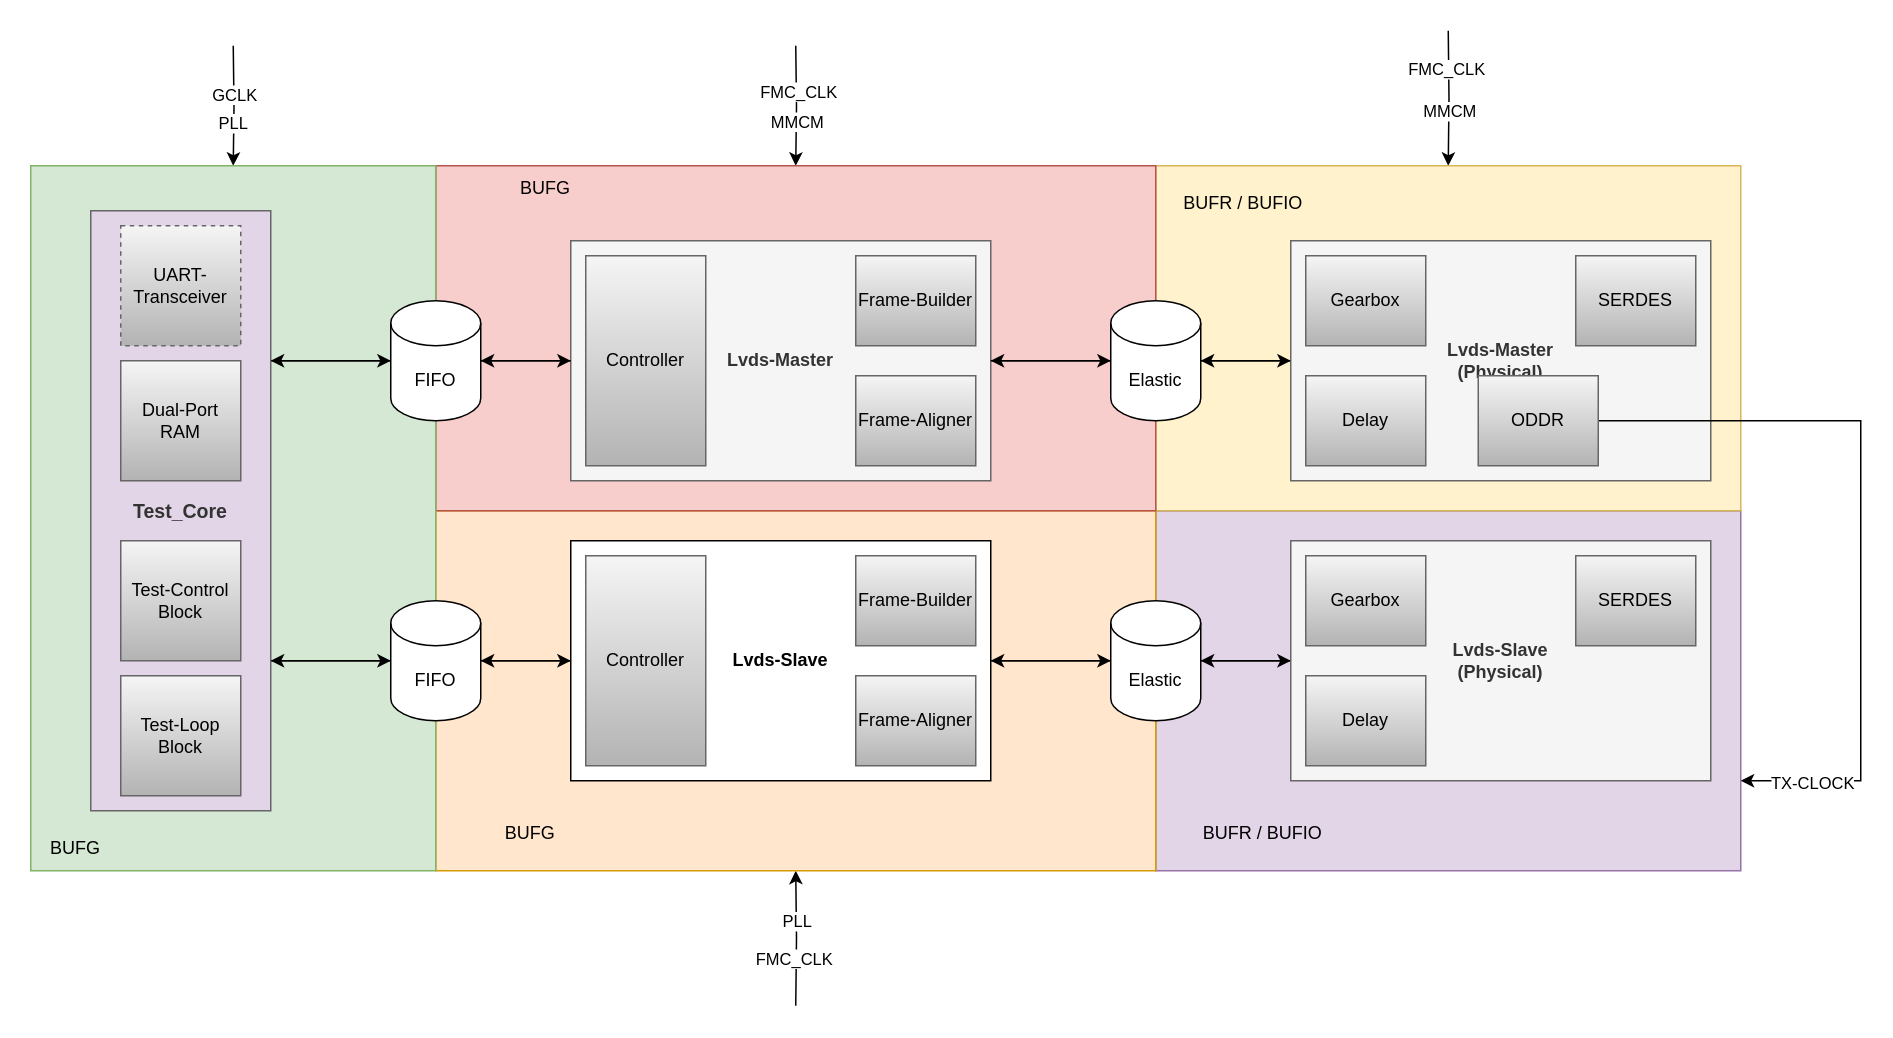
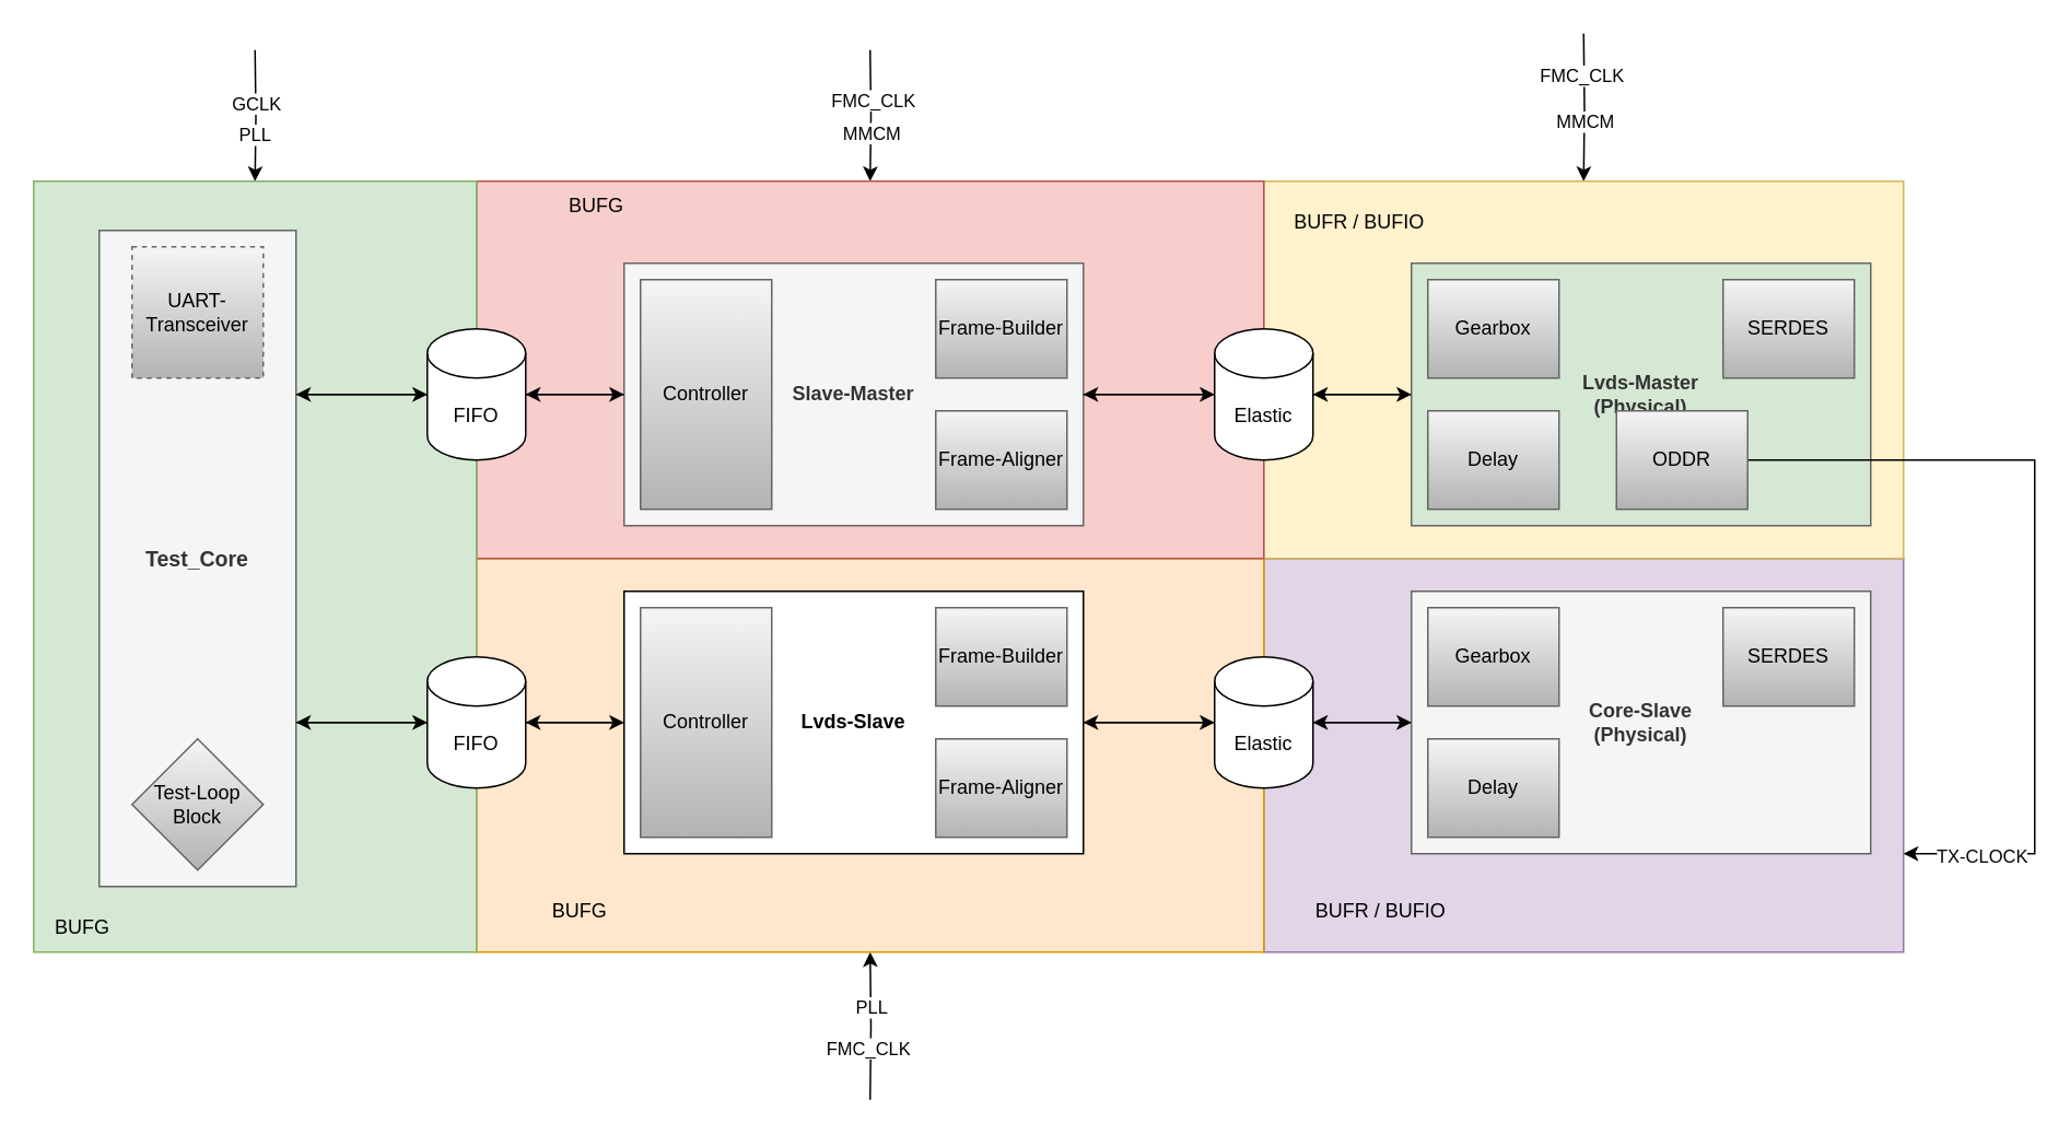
  <mxCell id="0" />
  <mxCell id="1" parent="0" />
  <mxCell id="2" value="" style="rounded=0;whiteSpace=wrap;html=1;fillColor=#e1d5e7;strokeColor=#9673a6;" parent="1" vertex="1"><mxGeometry x="770" y="340" width="390" height="240" as="geometry" /></mxCell>
  <mxCell id="3" style="edgeStyle=orthogonalEdgeStyle;rounded=0;orthogonalLoop=1;jettySize=auto;html=1;" parent="1" target="6" edge="1"><mxGeometry relative="1" as="geometry"><mxPoint x="965" y="20" as="sourcePoint" /></mxGeometry></mxCell>
  <mxCell id="4" value="FMC_CLK" style="edgeLabel;html=1;align=center;verticalAlign=middle;resizable=0;points=[];" parent="3" vertex="1" connectable="0"><mxGeometry x="-0.448" y="-2" relative="1" as="geometry"><mxPoint as="offset" /></mxGeometry></mxCell>
  <mxCell id="5" value="MMCM" style="edgeLabel;html=1;align=center;verticalAlign=middle;resizable=0;points=[];" parent="3" vertex="1" connectable="0"><mxGeometry x="0.204" relative="1" as="geometry"><mxPoint as="offset" /></mxGeometry></mxCell>
  <mxCell id="6" value="" style="rounded=0;whiteSpace=wrap;html=1;fillColor=#fff2cc;strokeColor=#d6b656;" parent="1" vertex="1"><mxGeometry x="770" y="110" width="390" height="230" as="geometry" /></mxCell>
  <mxCell id="7" style="edgeStyle=orthogonalEdgeStyle;rounded=0;orthogonalLoop=1;jettySize=auto;html=1;" parent="1" target="10" edge="1"><mxGeometry relative="1" as="geometry"><mxPoint x="530" y="670" as="sourcePoint" /></mxGeometry></mxCell>
  <mxCell id="8" value="FMC_CLK" style="edgeLabel;html=1;align=center;verticalAlign=middle;resizable=0;points=[];" parent="7" vertex="1" connectable="0"><mxGeometry x="-0.316" y="2" relative="1" as="geometry"><mxPoint as="offset" /></mxGeometry></mxCell>
  <mxCell id="9" value="PLL" style="edgeLabel;html=1;align=center;verticalAlign=middle;resizable=0;points=[];" parent="7" vertex="1" connectable="0"><mxGeometry x="0.249" relative="1" as="geometry"><mxPoint as="offset" /></mxGeometry></mxCell>
  <mxCell id="10" value="" style="rounded=0;whiteSpace=wrap;html=1;fillColor=#ffe6cc;strokeColor=#d79b00;" parent="1" vertex="1"><mxGeometry x="290" y="340" width="480" height="240" as="geometry" /></mxCell>
  <mxCell id="11" style="edgeStyle=orthogonalEdgeStyle;rounded=0;orthogonalLoop=1;jettySize=auto;html=1;" parent="1" target="14" edge="1"><mxGeometry relative="1" as="geometry"><mxPoint x="530" y="30" as="sourcePoint" /></mxGeometry></mxCell>
  <mxCell id="12" value="FMC_CLK" style="edgeLabel;html=1;align=center;verticalAlign=middle;resizable=0;points=[];" parent="11" vertex="1" connectable="0"><mxGeometry x="-0.234" y="1" relative="1" as="geometry"><mxPoint as="offset" /></mxGeometry></mxCell>
  <mxCell id="13" value="MMCM" style="edgeLabel;html=1;align=center;verticalAlign=middle;resizable=0;points=[];" parent="11" vertex="1" connectable="0"><mxGeometry x="0.277" relative="1" as="geometry"><mxPoint as="offset" /></mxGeometry></mxCell>
  <mxCell id="14" value="" style="rounded=0;whiteSpace=wrap;html=1;fillColor=#f8cecc;strokeColor=#b85450;" parent="1" vertex="1"><mxGeometry x="290" y="110" width="480" height="230" as="geometry" /></mxCell>
  <mxCell id="15" style="edgeStyle=orthogonalEdgeStyle;rounded=0;orthogonalLoop=1;jettySize=auto;html=1;" parent="1" target="18" edge="1"><mxGeometry relative="1" as="geometry"><mxPoint x="155" y="30" as="sourcePoint" /></mxGeometry></mxCell>
  <mxCell id="16" value="GCLK" style="edgeLabel;html=1;align=center;verticalAlign=middle;resizable=0;points=[];" parent="15" vertex="1" connectable="0"><mxGeometry x="-0.193" relative="1" as="geometry"><mxPoint y="1" as="offset" /></mxGeometry></mxCell>
  <mxCell id="17" value="PLL" style="edgeLabel;html=1;align=center;verticalAlign=middle;resizable=0;points=[];" parent="15" vertex="1" connectable="0"><mxGeometry x="0.292" y="-1" relative="1" as="geometry"><mxPoint as="offset" /></mxGeometry></mxCell>
  <mxCell id="18" value="" style="rounded=0;whiteSpace=wrap;html=1;fillColor=#d5e8d4;strokeColor=#82b366;" parent="1" vertex="1"><mxGeometry x="20" y="110" width="270" height="470" as="geometry" /></mxCell>
  <mxCell id="19" style="edgeStyle=orthogonalEdgeStyle;rounded=0;orthogonalLoop=1;jettySize=auto;html=1;exitX=1;exitY=0.25;exitDx=0;exitDy=0;" parent="1" source="21" target="24" edge="1"><mxGeometry relative="1" as="geometry" /></mxCell>
  <mxCell id="20" style="edgeStyle=orthogonalEdgeStyle;rounded=0;orthogonalLoop=1;jettySize=auto;html=1;exitX=1;exitY=0.75;exitDx=0;exitDy=0;" parent="1" source="21" target="27" edge="1"><mxGeometry relative="1" as="geometry" /></mxCell>
- <mxCell id="21" value="&lt;b&gt;&lt;font style=&quot;font-size: 13px;&quot;&gt;Test_Core&lt;/font&gt;&lt;/b&gt;" style="rounded=0;whiteSpace=wrap;html=1;fillColor=#e1d5e7;fontColor=#333333;strokeColor=#666666;" parent="1" vertex="1"><mxGeometry x="60" y="140" width="120" height="400" as="geometry" /></mxCell>
+ <mxCell id="21" value="&lt;b&gt;&lt;font style=&quot;font-size: 13px;&quot;&gt;Test_Core&lt;/font&gt;&lt;/b&gt;" style="rounded=0;whiteSpace=wrap;html=1;fillColor=#f5f5f5;fontColor=#333333;strokeColor=#666666;" parent="1" vertex="1"><mxGeometry x="60" y="140" width="120" height="400" as="geometry" /></mxCell>
  <mxCell id="22" style="edgeStyle=orthogonalEdgeStyle;rounded=0;orthogonalLoop=1;jettySize=auto;html=1;entryX=0;entryY=0.5;entryDx=0;entryDy=0;" parent="1" source="24" target="35" edge="1"><mxGeometry relative="1" as="geometry" /></mxCell>
  <mxCell id="23" style="edgeStyle=orthogonalEdgeStyle;rounded=0;orthogonalLoop=1;jettySize=auto;html=1;entryX=1;entryY=0.25;entryDx=0;entryDy=0;" parent="1" source="24" target="21" edge="1"><mxGeometry relative="1" as="geometry" /></mxCell>
  <mxCell id="24" value="FIFO" style="shape=cylinder3;whiteSpace=wrap;html=1;boundedLbl=1;backgroundOutline=1;size=15;" parent="1" vertex="1"><mxGeometry x="260" y="200" width="60" height="80" as="geometry" /></mxCell>
  <mxCell id="25" style="edgeStyle=orthogonalEdgeStyle;rounded=0;orthogonalLoop=1;jettySize=auto;html=1;entryX=0;entryY=0.5;entryDx=0;entryDy=0;" parent="1" source="27" target="34" edge="1"><mxGeometry relative="1" as="geometry" /></mxCell>
  <mxCell id="26" style="edgeStyle=orthogonalEdgeStyle;rounded=0;orthogonalLoop=1;jettySize=auto;html=1;entryX=1;entryY=0.75;entryDx=0;entryDy=0;" parent="1" source="27" target="21" edge="1"><mxGeometry relative="1" as="geometry" /></mxCell>
  <mxCell id="27" value="FIFO" style="shape=cylinder3;whiteSpace=wrap;html=1;boundedLbl=1;backgroundOutline=1;size=15;" parent="1" vertex="1"><mxGeometry x="260" y="400" width="60" height="80" as="geometry" /></mxCell>
  <mxCell id="28" value="BUFG" style="text;html=1;align=center;verticalAlign=middle;whiteSpace=wrap;rounded=0;" parent="1" vertex="1"><mxGeometry x="20" y="550" width="60" height="30" as="geometry" /></mxCell>
  <mxCell id="29" value="UART-&lt;div&gt;Transceiver&lt;/div&gt;" style="whiteSpace=wrap;html=1;aspect=fixed;fillColor=#f5f5f5;strokeColor=#666666;gradientColor=#b3b3b3;dashed=1;" parent="1" vertex="1"><mxGeometry x="80" y="150" width="80" height="80" as="geometry" /></mxCell>
- <mxCell id="30" value="Dual-Port&lt;div&gt;RAM&lt;/div&gt;" style="whiteSpace=wrap;html=1;aspect=fixed;fillColor=#f5f5f5;strokeColor=#666666;gradientColor=#b3b3b3;" parent="1" vertex="1"><mxGeometry x="80" y="240" width="80" height="80" as="geometry" /></mxCell>
- <mxCell id="31" value="Test-Control&lt;div&gt;Block&lt;/div&gt;" style="whiteSpace=wrap;html=1;aspect=fixed;fillColor=#f5f5f5;strokeColor=#666666;gradientColor=#b3b3b3;" parent="1" vertex="1"><mxGeometry x="80" y="360" width="80" height="80" as="geometry" /></mxCell>
- <mxCell id="32" value="Test-Loop&lt;div&gt;Block&lt;/div&gt;" style="whiteSpace=wrap;html=1;aspect=fixed;fillColor=#f5f5f5;strokeColor=#666666;gradientColor=#b3b3b3;" parent="1" vertex="1"><mxGeometry x="80" y="450" width="80" height="80" as="geometry" /></mxCell>
+ <mxCell id="32" value="Test-Loop&lt;div&gt;Block&lt;/div&gt;" style="rhombus;whiteSpace=wrap;html=1;aspect=fixed;fillColor=#f5f5f5;strokeColor=#666666;gradientColor=#b3b3b3;" parent="1" vertex="1"><mxGeometry x="80" y="450" width="80" height="80" as="geometry" /></mxCell>
  <mxCell id="33" style="edgeStyle=orthogonalEdgeStyle;rounded=0;orthogonalLoop=1;jettySize=auto;html=1;" parent="1" source="34" target="27" edge="1"><mxGeometry relative="1" as="geometry" /></mxCell>
  <mxCell id="34" value="&lt;b&gt;Lvds-Slave&lt;/b&gt;" style="rounded=0;whiteSpace=wrap;html=1;" parent="1" vertex="1"><mxGeometry x="380" y="360" width="280" height="160" as="geometry" /></mxCell>
- <mxCell id="35" value="&lt;b&gt;Lvds-Master&lt;/b&gt;" style="rounded=0;whiteSpace=wrap;html=1;fillColor=#f5f5f5;fontColor=#333333;strokeColor=#666666;" parent="1" vertex="1"><mxGeometry x="380" y="160" width="280" height="160" as="geometry" /></mxCell>
+ <mxCell id="35" value="&lt;b&gt;Slave-Master&lt;/b&gt;" style="rounded=0;whiteSpace=wrap;html=1;fillColor=#f5f5f5;fontColor=#333333;strokeColor=#666666;" parent="1" vertex="1"><mxGeometry x="380" y="160" width="280" height="160" as="geometry" /></mxCell>
  <mxCell id="36" style="edgeStyle=orthogonalEdgeStyle;rounded=0;orthogonalLoop=1;jettySize=auto;html=1;entryX=1;entryY=0.5;entryDx=0;entryDy=0;entryPerimeter=0;" parent="1" source="35" target="24" edge="1"><mxGeometry relative="1" as="geometry" /></mxCell>
  <mxCell id="37" value="Frame-Builder" style="rounded=0;whiteSpace=wrap;html=1;fillColor=#f5f5f5;strokeColor=#666666;gradientColor=#b3b3b3;" parent="1" vertex="1"><mxGeometry x="570" y="170" width="80" height="60" as="geometry" /></mxCell>
  <mxCell id="38" value="Frame-Aligner" style="rounded=0;whiteSpace=wrap;html=1;fillColor=#f5f5f5;strokeColor=#666666;gradientColor=#b3b3b3;" parent="1" vertex="1"><mxGeometry x="570" y="250" width="80" height="60" as="geometry" /></mxCell>
  <mxCell id="39" value="BUFG&amp;nbsp;" style="text;html=1;align=center;verticalAlign=middle;whiteSpace=wrap;rounded=0;" parent="1" vertex="1"><mxGeometry x="300" y="110" width="130" height="30" as="geometry" /></mxCell>
  <mxCell id="40" value="Controller" style="rounded=0;whiteSpace=wrap;html=1;fillColor=#f5f5f5;strokeColor=#666666;gradientColor=#b3b3b3;" parent="1" vertex="1"><mxGeometry x="390" y="170" width="80" height="140" as="geometry" /></mxCell>
  <mxCell id="41" value="Frame-Aligner" style="rounded=0;whiteSpace=wrap;html=1;fillColor=#f5f5f5;strokeColor=#666666;gradientColor=#b3b3b3;" parent="1" vertex="1"><mxGeometry x="570" y="450" width="80" height="60" as="geometry" /></mxCell>
  <mxCell id="42" value="Frame-Builder" style="rounded=0;whiteSpace=wrap;html=1;fillColor=#f5f5f5;strokeColor=#666666;gradientColor=#b3b3b3;" parent="1" vertex="1"><mxGeometry x="570" y="370" width="80" height="60" as="geometry" /></mxCell>
  <mxCell id="43" value="Controller" style="rounded=0;whiteSpace=wrap;html=1;fillColor=#f5f5f5;strokeColor=#666666;gradientColor=#b3b3b3;" parent="1" vertex="1"><mxGeometry x="390" y="370" width="80" height="140" as="geometry" /></mxCell>
  <mxCell id="44" style="edgeStyle=orthogonalEdgeStyle;rounded=0;orthogonalLoop=1;jettySize=auto;html=1;" parent="1" source="45" edge="1"><mxGeometry relative="1" as="geometry"><mxPoint x="800" y="240" as="targetPoint" /></mxGeometry></mxCell>
- <mxCell id="45" value="&lt;b&gt;Lvds-Master&lt;/b&gt;&lt;div&gt;&lt;b&gt;(Physical)&lt;/b&gt;&lt;/div&gt;" style="rounded=0;whiteSpace=wrap;html=1;fillColor=#f5f5f5;fontColor=#333333;strokeColor=#666666;" parent="1" vertex="1"><mxGeometry x="860" y="160" width="280" height="160" as="geometry" /></mxCell>
+ <mxCell id="45" value="&lt;b&gt;Lvds-Master&lt;/b&gt;&lt;div&gt;&lt;b&gt;(Physical)&lt;/b&gt;&lt;/div&gt;" style="rounded=0;whiteSpace=wrap;html=1;fillColor=#d5e8d4;fontColor=#333333;strokeColor=#666666;" parent="1" vertex="1"><mxGeometry x="860" y="160" width="280" height="160" as="geometry" /></mxCell>
  <mxCell id="46" style="edgeStyle=orthogonalEdgeStyle;rounded=0;orthogonalLoop=1;jettySize=auto;html=1;entryX=1;entryY=0.5;entryDx=0;entryDy=0;" parent="1" source="48" target="35" edge="1"><mxGeometry relative="1" as="geometry" /></mxCell>
  <mxCell id="47" style="edgeStyle=orthogonalEdgeStyle;rounded=0;orthogonalLoop=1;jettySize=auto;html=1;entryX=0;entryY=0.5;entryDx=0;entryDy=0;" parent="1" source="48" target="45" edge="1"><mxGeometry relative="1" as="geometry" /></mxCell>
  <mxCell id="48" value="Elastic" style="shape=cylinder3;whiteSpace=wrap;html=1;boundedLbl=1;backgroundOutline=1;size=15;" parent="1" vertex="1"><mxGeometry x="740" y="200" width="60" height="80" as="geometry" /></mxCell>
  <mxCell id="49" style="edgeStyle=orthogonalEdgeStyle;rounded=0;orthogonalLoop=1;jettySize=auto;html=1;entryX=0;entryY=0.5;entryDx=0;entryDy=0;entryPerimeter=0;" parent="1" source="35" target="48" edge="1"><mxGeometry relative="1" as="geometry" /></mxCell>
  <mxCell id="50" style="edgeStyle=orthogonalEdgeStyle;rounded=0;orthogonalLoop=1;jettySize=auto;html=1;" parent="1" source="51" edge="1"><mxGeometry relative="1" as="geometry"><mxPoint x="800" y="440" as="targetPoint" /></mxGeometry></mxCell>
- <mxCell id="51" value="&lt;b&gt;Lvds-Slave&lt;/b&gt;&lt;div&gt;&lt;b&gt;(Physical)&lt;/b&gt;&lt;/div&gt;" style="rounded=0;whiteSpace=wrap;html=1;fillColor=#f5f5f5;fontColor=#333333;strokeColor=#666666;" parent="1" vertex="1"><mxGeometry x="860" y="360" width="280" height="160" as="geometry" /></mxCell>
+ <mxCell id="51" value="&lt;b&gt;Core-Slave&lt;/b&gt;&lt;div&gt;&lt;b&gt;(Physical)&lt;/b&gt;&lt;/div&gt;" style="rounded=0;whiteSpace=wrap;html=1;fillColor=#f5f5f5;fontColor=#333333;strokeColor=#666666;" parent="1" vertex="1"><mxGeometry x="860" y="360" width="280" height="160" as="geometry" /></mxCell>
  <mxCell id="52" style="edgeStyle=orthogonalEdgeStyle;rounded=0;orthogonalLoop=1;jettySize=auto;html=1;entryX=0;entryY=0.5;entryDx=0;entryDy=0;" parent="1" source="54" target="51" edge="1"><mxGeometry relative="1" as="geometry" /></mxCell>
  <mxCell id="53" style="edgeStyle=orthogonalEdgeStyle;rounded=0;orthogonalLoop=1;jettySize=auto;html=1;entryX=1;entryY=0.5;entryDx=0;entryDy=0;" parent="1" source="54" target="34" edge="1"><mxGeometry relative="1" as="geometry" /></mxCell>
  <mxCell id="54" value="Elastic" style="shape=cylinder3;whiteSpace=wrap;html=1;boundedLbl=1;backgroundOutline=1;size=15;" parent="1" vertex="1"><mxGeometry x="740" y="400" width="60" height="80" as="geometry" /></mxCell>
  <mxCell id="55" style="edgeStyle=orthogonalEdgeStyle;rounded=0;orthogonalLoop=1;jettySize=auto;html=1;entryX=0;entryY=0.5;entryDx=0;entryDy=0;entryPerimeter=0;" parent="1" source="34" target="54" edge="1"><mxGeometry relative="1" as="geometry" /></mxCell>
  <mxCell id="56" value="SERDES" style="rounded=0;whiteSpace=wrap;html=1;fillColor=#f5f5f5;strokeColor=#666666;gradientColor=#b3b3b3;" parent="1" vertex="1"><mxGeometry x="1050" y="170" width="80" height="60" as="geometry" /></mxCell>
  <mxCell id="57" style="edgeStyle=orthogonalEdgeStyle;rounded=0;orthogonalLoop=1;jettySize=auto;html=1;entryX=1;entryY=0.75;entryDx=0;entryDy=0;" parent="1" source="59" target="2" edge="1"><mxGeometry relative="1" as="geometry"><Array as="points"><mxPoint x="1240" y="280" /><mxPoint x="1240" y="520" /></Array></mxGeometry></mxCell>
  <mxCell id="58" value="TX-CLOCK" style="edgeLabel;html=1;align=center;verticalAlign=middle;resizable=0;points=[];" parent="57" vertex="1" connectable="0"><mxGeometry x="0.812" y="1" relative="1" as="geometry"><mxPoint as="offset" /></mxGeometry></mxCell>
  <mxCell id="59" value="ODDR" style="rounded=0;whiteSpace=wrap;html=1;fillColor=#f5f5f5;strokeColor=#666666;gradientColor=#b3b3b3;" parent="1" vertex="1"><mxGeometry x="985" y="250" width="80" height="60" as="geometry" /></mxCell>
  <mxCell id="60" value="SERDES" style="rounded=0;whiteSpace=wrap;html=1;fillColor=#f5f5f5;strokeColor=#666666;gradientColor=#b3b3b3;" parent="1" vertex="1"><mxGeometry x="1050" y="370" width="80" height="60" as="geometry" /></mxCell>
  <mxCell id="61" value="Gearbox" style="rounded=0;whiteSpace=wrap;html=1;fillColor=#f5f5f5;strokeColor=#666666;gradientColor=#b3b3b3;" parent="1" vertex="1"><mxGeometry x="870" y="170" width="80" height="60" as="geometry" /></mxCell>
  <mxCell id="62" value="Delay" style="rounded=0;whiteSpace=wrap;html=1;fillColor=#f5f5f5;strokeColor=#666666;gradientColor=#b3b3b3;" parent="1" vertex="1"><mxGeometry x="870" y="250" width="80" height="60" as="geometry" /></mxCell>
  <mxCell id="63" value="Gearbox" style="rounded=0;whiteSpace=wrap;html=1;fillColor=#f5f5f5;strokeColor=#666666;gradientColor=#b3b3b3;" parent="1" vertex="1"><mxGeometry x="870" y="370" width="80" height="60" as="geometry" /></mxCell>
  <mxCell id="64" value="Delay" style="rounded=0;whiteSpace=wrap;html=1;fillColor=#f5f5f5;strokeColor=#666666;gradientColor=#b3b3b3;" parent="1" vertex="1"><mxGeometry x="870" y="450" width="80" height="60" as="geometry" /></mxCell>
  <mxCell id="65" value="BUFR / BUFIO" style="text;html=1;align=center;verticalAlign=middle;whiteSpace=wrap;rounded=0;" parent="1" vertex="1"><mxGeometry x="777" y="120" width="103" height="30" as="geometry" /></mxCell>
  <mxCell id="66" value="&amp;nbsp;BUFG" style="text;html=1;align=center;verticalAlign=middle;whiteSpace=wrap;rounded=0;" parent="1" vertex="1"><mxGeometry x="300" y="540" width="103" height="30" as="geometry" /></mxCell>
  <mxCell id="67" value="BUFR / BUFIO" style="text;html=1;align=center;verticalAlign=middle;whiteSpace=wrap;rounded=0;" parent="1" vertex="1"><mxGeometry x="790" y="540" width="103" height="30" as="geometry" /></mxCell>
